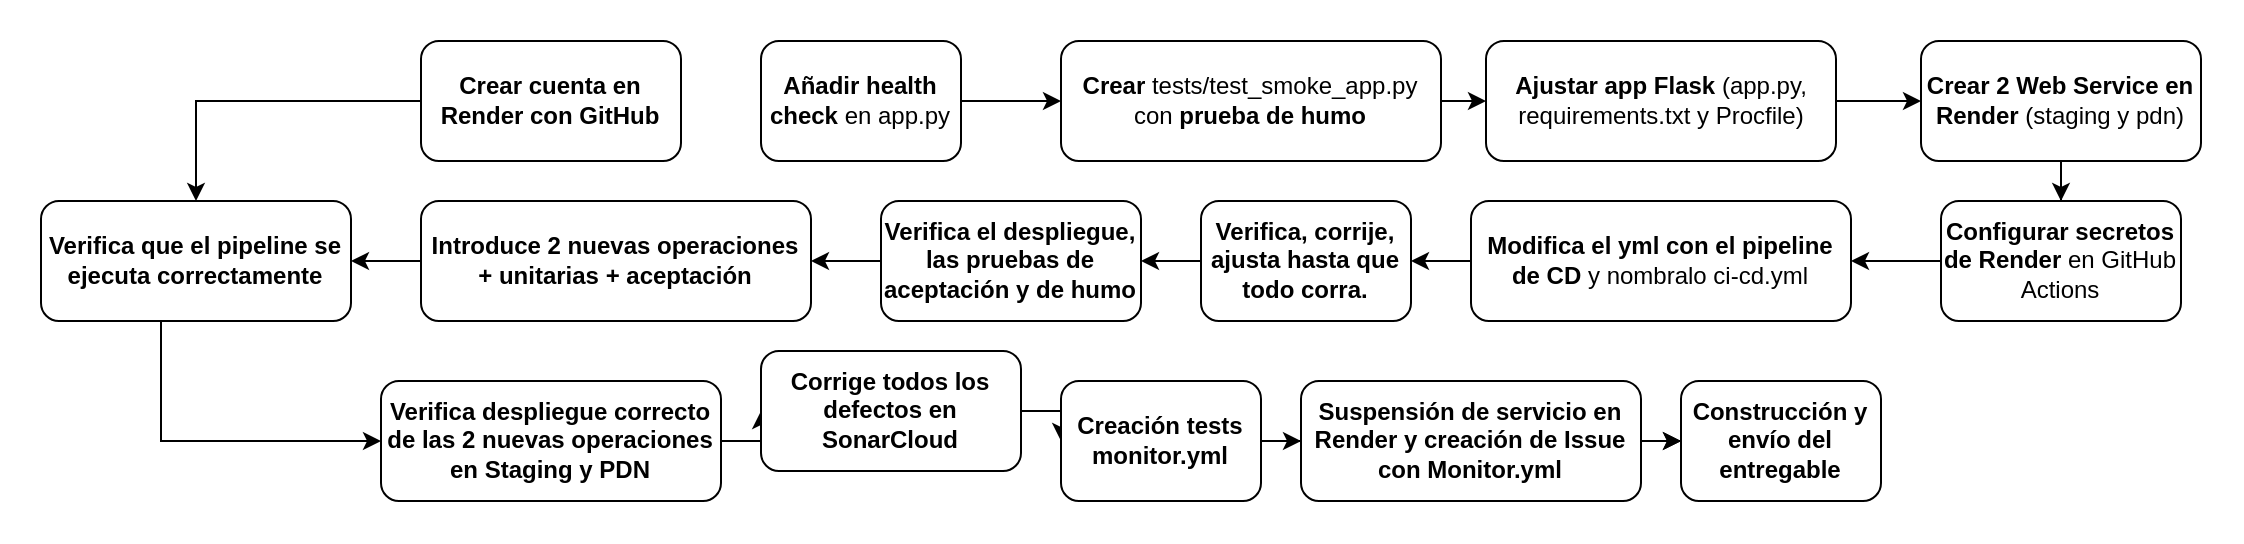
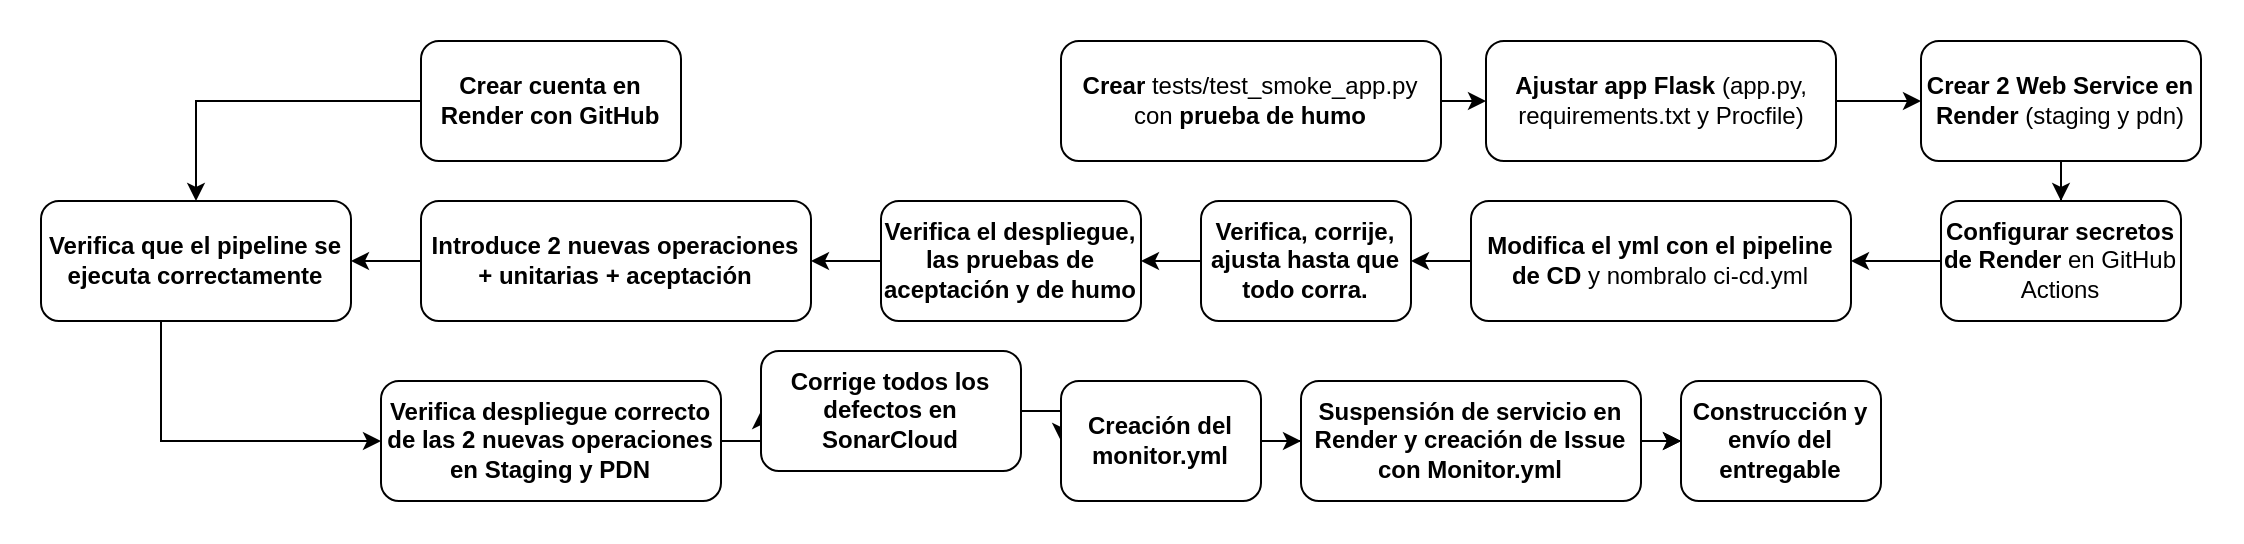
  <mxCell id="0" />
  <mxCell id="1" parent="0" />
- <mxCell id="2" style="edgeStyle=orthogonalEdgeStyle;rounded=0;orthogonalLoop=1;jettySize=auto;html=1;" edge="1" parent="1" source="3" target="5"><mxGeometry relative="1" as="geometry" /></mxCell>
- <mxCell id="3" value="&lt;b&gt;Añadir health check&lt;/b&gt; en app.py" style="rounded=1;whiteSpace=wrap;html=1;" vertex="1" parent="1"><mxGeometry x="380" y="20" width="100" height="60" as="geometry" /></mxCell>
  <mxCell id="4" style="edgeStyle=orthogonalEdgeStyle;rounded=0;orthogonalLoop=1;jettySize=auto;html=1;" edge="1" parent="1" source="5" target="7"><mxGeometry relative="1" as="geometry"><mxPoint x="705" y="50" as="targetPoint" /></mxGeometry></mxCell>
  <mxCell id="5" value="&lt;b&gt;Crear &lt;/b&gt;tests/test_smoke_app.py con &lt;b&gt;prueba de humo&lt;/b&gt;" style="rounded=1;whiteSpace=wrap;html=1;" vertex="1" parent="1"><mxGeometry x="530" y="20" width="190" height="60" as="geometry" /></mxCell>
  <mxCell id="6" style="edgeStyle=orthogonalEdgeStyle;rounded=0;orthogonalLoop=1;jettySize=auto;html=1;" edge="1" parent="1" source="7" target="21"><mxGeometry relative="1" as="geometry" /></mxCell>
  <mxCell id="7" value="&lt;b&gt;Ajustar app Flask&lt;/b&gt;&amp;nbsp;(app.py, requirements.txt y Procfile)" style="rounded=1;whiteSpace=wrap;html=1;" vertex="1" parent="1"><mxGeometry x="742.5" y="20" width="175" height="60" as="geometry" /></mxCell>
  <mxCell id="8" style="edgeStyle=orthogonalEdgeStyle;rounded=0;orthogonalLoop=1;jettySize=auto;html=1;" edge="1" parent="1" source="9" target="23"><mxGeometry relative="1" as="geometry" /></mxCell>
  <mxCell id="9" value="&lt;b&gt;Configurar secretos de Render&lt;/b&gt; en GitHub Actions" style="rounded=1;whiteSpace=wrap;html=1;" vertex="1" parent="1"><mxGeometry x="970" y="100" width="120" height="60" as="geometry" /></mxCell>
  <mxCell id="10" style="edgeStyle=orthogonalEdgeStyle;rounded=0;orthogonalLoop=1;jettySize=auto;html=1;" edge="1" parent="1" source="11" target="13"><mxGeometry relative="1" as="geometry" /></mxCell>
  <mxCell id="11" value="&lt;b&gt;Verifica, corrije, ajusta hasta que todo corra.&lt;/b&gt;" style="rounded=1;whiteSpace=wrap;html=1;" vertex="1" parent="1"><mxGeometry x="600" y="100" width="105" height="60" as="geometry" /></mxCell>
  <mxCell id="12" style="edgeStyle=orthogonalEdgeStyle;rounded=0;orthogonalLoop=1;jettySize=auto;html=1;" edge="1" parent="1" source="13" target="15"><mxGeometry relative="1" as="geometry" /></mxCell>
  <mxCell id="13" value="&lt;b&gt;Verifica el despliegue, las pruebas de aceptación y de humo&lt;/b&gt;" style="rounded=1;whiteSpace=wrap;html=1;" vertex="1" parent="1"><mxGeometry x="440" y="100" width="130" height="60" as="geometry" /></mxCell>
  <mxCell id="14" style="edgeStyle=orthogonalEdgeStyle;rounded=0;orthogonalLoop=1;jettySize=auto;html=1;" edge="1" parent="1" source="15" target="17"><mxGeometry relative="1" as="geometry" /></mxCell>
  <mxCell id="15" value="Introduce 2 nuevas operaciones + unitarias + aceptación" style="rounded=1;whiteSpace=wrap;html=1;fontStyle=1" vertex="1" parent="1"><mxGeometry x="210" y="100" width="195" height="60" as="geometry" /></mxCell>
  <mxCell id="16" style="edgeStyle=orthogonalEdgeStyle;rounded=0;orthogonalLoop=1;jettySize=auto;html=1;" edge="1" parent="1" source="17" target="19"><mxGeometry relative="1" as="geometry"><Array as="points"><mxPoint x="80" y="220" /></Array></mxGeometry></mxCell>
  <mxCell id="17" value="Verifica que el pipeline se ejecuta correctamente" style="rounded=1;whiteSpace=wrap;html=1;fontStyle=1" vertex="1" parent="1"><mxGeometry x="20" y="100" width="155" height="60" as="geometry" /></mxCell>
  <mxCell id="18" style="edgeStyle=orthogonalEdgeStyle;rounded=0;orthogonalLoop=1;jettySize=auto;html=1;" edge="1" parent="1" source="19" target="25"><mxGeometry relative="1" as="geometry" /></mxCell>
  <mxCell id="19" value="Verifica despliegue correcto de las 2 nuevas operaciones en Staging y PDN" style="rounded=1;whiteSpace=wrap;html=1;fontStyle=1" vertex="1" parent="1"><mxGeometry x="190" y="190" width="170" height="60" as="geometry" /></mxCell>
  <mxCell id="20" style="edgeStyle=orthogonalEdgeStyle;rounded=0;orthogonalLoop=1;jettySize=auto;html=1;" edge="1" parent="1" source="21" target="9"><mxGeometry relative="1" as="geometry" /></mxCell>
  <mxCell id="21" value="&lt;b&gt;Crear 2 Web Service en Render&lt;/b&gt; (staging y pdn)" style="rounded=1;whiteSpace=wrap;html=1;" vertex="1" parent="1"><mxGeometry x="960" y="20" width="140" height="60" as="geometry" /></mxCell>
  <mxCell id="22" style="edgeStyle=orthogonalEdgeStyle;rounded=0;orthogonalLoop=1;jettySize=auto;html=1;" edge="1" parent="1" source="23" target="11"><mxGeometry relative="1" as="geometry" /></mxCell>
  <mxCell id="23" value="&lt;b&gt;Modifica el yml con el pipeline de CD&amp;nbsp;&lt;/b&gt;y nombralo ci-cd.yml" style="rounded=1;whiteSpace=wrap;html=1;" vertex="1" parent="1"><mxGeometry x="735" y="100" width="190" height="60" as="geometry" /></mxCell>
  <mxCell id="24" style="edgeStyle=orthogonalEdgeStyle;rounded=0;orthogonalLoop=1;jettySize=auto;html=1;entryX=0;entryY=0.5;entryDx=0;entryDy=0;" edge="1" parent="1" source="25" target="27"><mxGeometry relative="1" as="geometry" /></mxCell>
  <mxCell id="25" value="&lt;b&gt;Corrige todos los defectos en SonarCloud&lt;/b&gt;" style="rounded=1;whiteSpace=wrap;html=1;" vertex="1" parent="1"><mxGeometry x="380" y="175" width="130" height="60" as="geometry" /></mxCell>
  <mxCell id="26" style="edgeStyle=orthogonalEdgeStyle;rounded=0;orthogonalLoop=1;jettySize=auto;html=1;" edge="1" parent="1" source="27" target="30"><mxGeometry relative="1" as="geometry" /></mxCell>
- <mxCell id="27" value="Creación tests monitor.yml" style="rounded=1;whiteSpace=wrap;html=1;fontStyle=1" vertex="1" parent="1"><mxGeometry x="530" y="190" width="100" height="60" as="geometry" /></mxCell>
+ <mxCell id="27" value="Creación del monitor.yml" style="rounded=1;whiteSpace=wrap;html=1;fontStyle=1" vertex="1" parent="1"><mxGeometry x="530" y="190" width="100" height="60" as="geometry" /></mxCell>
  <mxCell id="28" style="edgeStyle=orthogonalEdgeStyle;rounded=0;orthogonalLoop=1;jettySize=auto;html=1;" edge="1" parent="1" source="30" target="31"><mxGeometry relative="1" as="geometry" /></mxCell>
  <mxCell id="29" value="" style="edgeStyle=orthogonalEdgeStyle;rounded=0;orthogonalLoop=1;jettySize=auto;html=1;" edge="1" parent="1" source="30" target="31"><mxGeometry relative="1" as="geometry" /></mxCell>
  <mxCell id="30" value="Suspensión de servicio en Render y creación de Issue con Monitor.yml" style="rounded=1;whiteSpace=wrap;html=1;fontStyle=1" vertex="1" parent="1"><mxGeometry x="650" y="190" width="170" height="60" as="geometry" /></mxCell>
  <mxCell id="31" value="Construcción y envío del entregable" style="rounded=1;whiteSpace=wrap;html=1;fontStyle=1" vertex="1" parent="1"><mxGeometry x="840" y="190" width="100" height="60" as="geometry" /></mxCell>
  <mxCell id="32" style="edgeStyle=orthogonalEdgeStyle;rounded=0;orthogonalLoop=1;jettySize=auto;html=1;" edge="1" parent="1" source="33" target="17"><mxGeometry relative="1" as="geometry" /></mxCell>
  <mxCell id="33" value="&lt;b&gt;Crear cuenta en Render con GitHub&lt;/b&gt;" style="rounded=1;whiteSpace=wrap;html=1;" vertex="1" parent="1"><mxGeometry x="210" y="20" width="130" height="60" as="geometry" /></mxCell>
